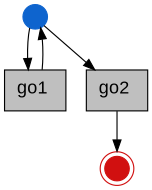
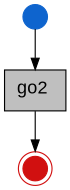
  digraph {
    node [color=black shape=point style=filled]
    edge [color="#000000"]
    initial [color="#0e64ce" width=0.3]
-   n2 [fillcolor=gray75 fontname=Arial label=<<FONT POINT-SIZE="16">go1</FONT><FONT POINT-SIZE="10" COLOR="blue"> </FONT>> shape=box]
    n3 [fillcolor=gray75 fontname=Arial label=<<FONT POINT-SIZE="16">go2</FONT><FONT POINT-SIZE="10" COLOR="blue"> </FONT>> shape=box]
    terminal [color="#d11010" peripheries=2 width=0.3]
-   initial -> n2
    initial -> n3
-   n2 -> initial
    n3 -> terminal
  }
